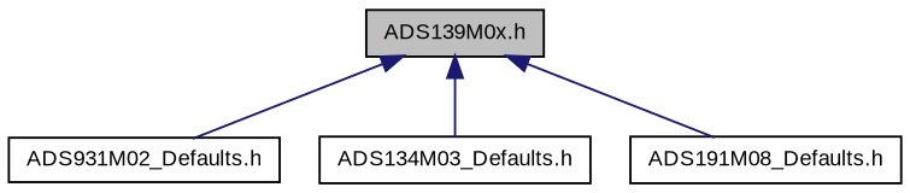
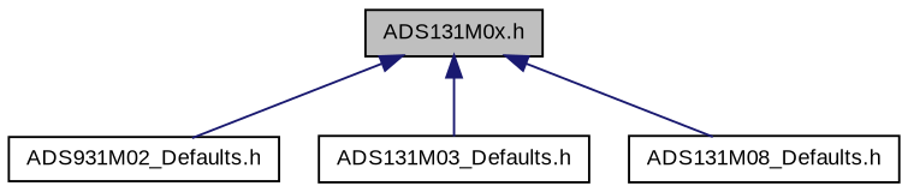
  digraph {
    fontname="Liberation Sans"
    node [color=black fillcolor=white fontname="Liberation Sans" fontsize=10 shape=record style=filled]
    edge [color=midnightblue dir=back fontname="Liberation Sans" fontsize=10 labelfontname=Helvetica labelfontsize=10 style=solid]
-   n1 [fillcolor=grey75 fontcolor=black height=0.2 label="ADS139M0x.h" width=0.4]
+   n1 [fillcolor=grey75 fontcolor=black height=0.2 label="ADS131M0x.h" width=0.4]
    n2 [height=0.2 label="ADS931M02_Defaults.h" width=0.4]
-   n3 [height=0.2 label="ADS134M03_Defaults.h" width=0.4]
-   n4 [height=0.2 label="ADS191M08_Defaults.h" width=0.4]
+   n3 [height=0.2 label="ADS131M03_Defaults.h" width=0.4]
+   n4 [height=0.2 label="ADS131M08_Defaults.h" width=0.4]
    n1 -> n2
    n1 -> n3
    n1 -> n4
  }
